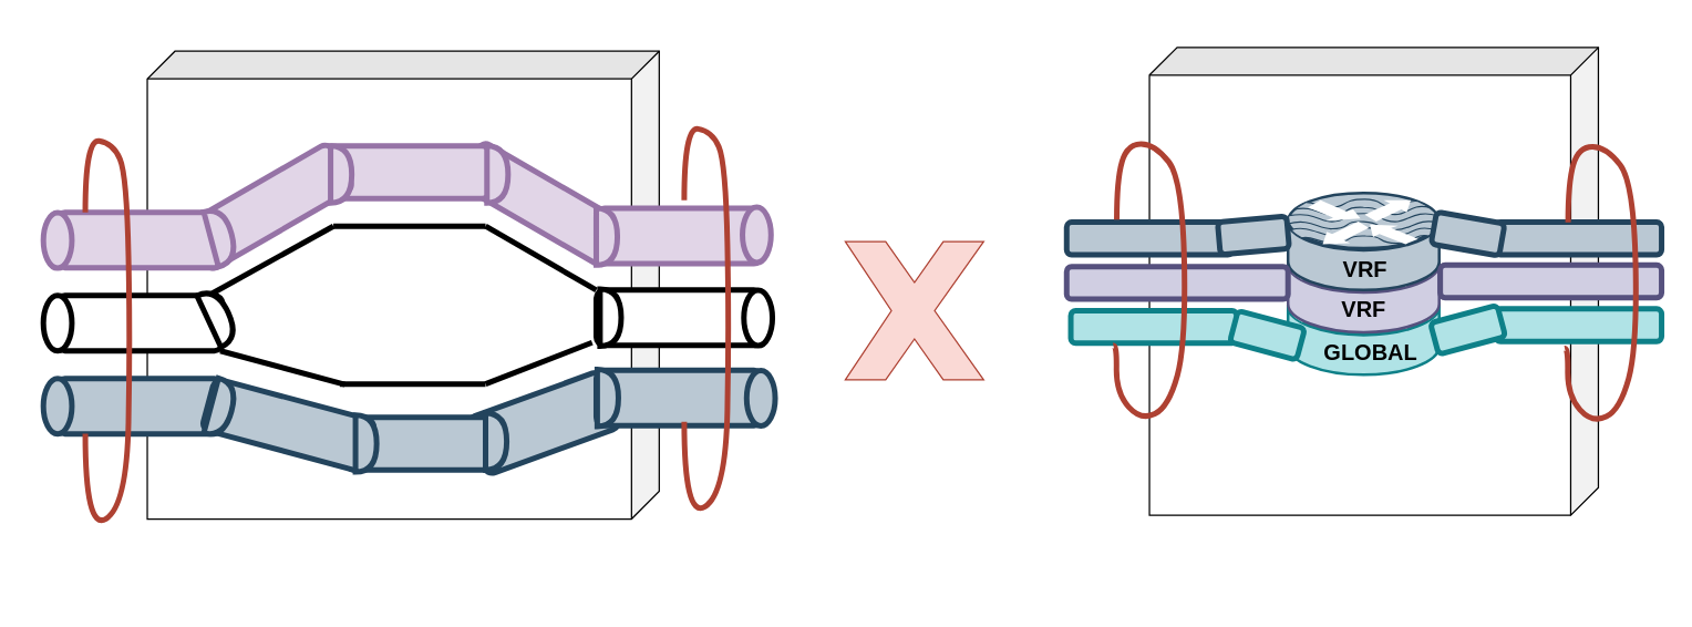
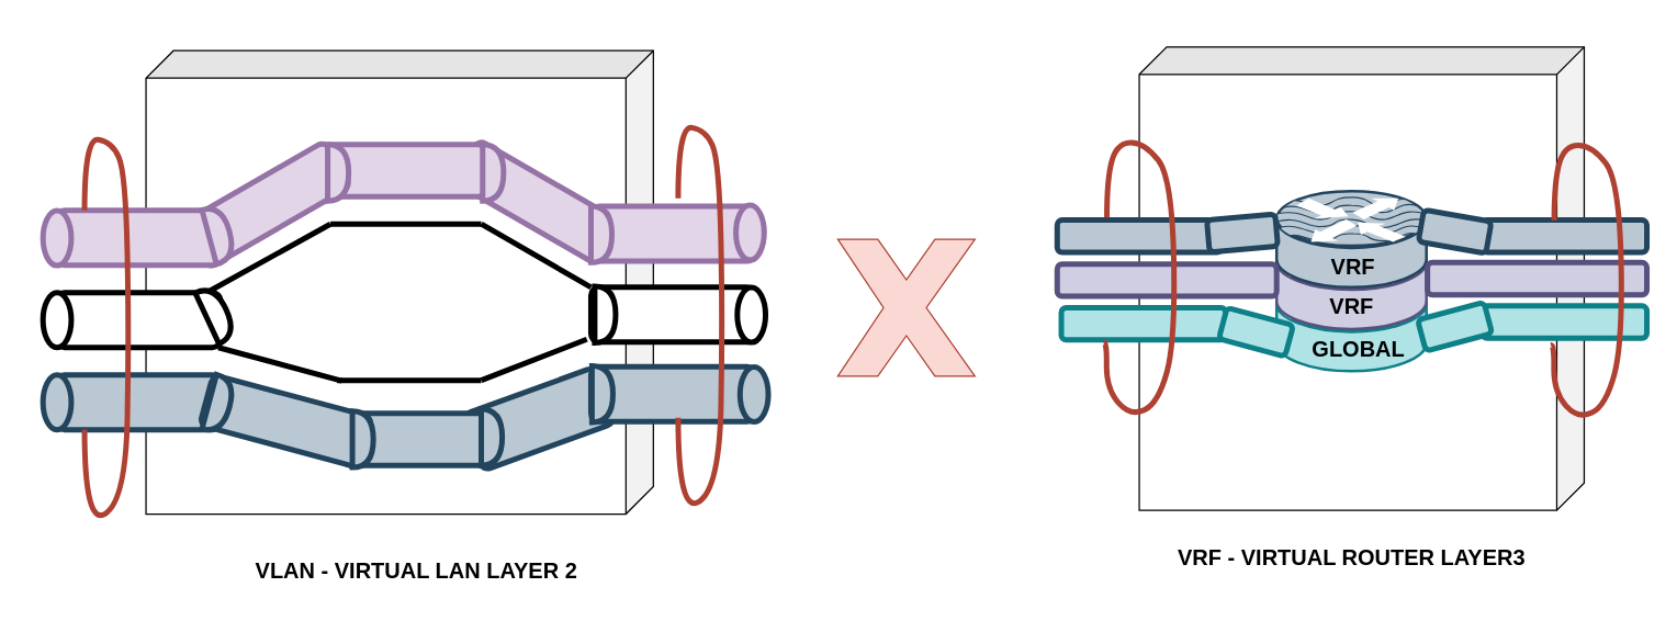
  <mxCell id="0" />
  <mxCell id="1" parent="0" />
  <mxCell id="2" value="" style="shape=cube;whiteSpace=wrap;html=1;boundedLbl=1;backgroundOutline=1;darkOpacity=0.05;darkOpacity2=0.1;rotation=90;" vertex="1" parent="1"><mxGeometry x="823.08" y="40.58" width="338" height="324.47" as="geometry" /></mxCell>
  <mxCell id="3" value="" style="shape=mxgraph.cisco.routers.netflow_router;html=1;pointerEvents=1;dashed=0;fillColor=#b0e3e6;strokeColor=#0e8088;strokeWidth=2;verticalLabelPosition=bottom;verticalAlign=top;align=center;outlineConnect=0;" vertex="1" parent="1"><mxGeometry x="930" y="200.23" width="110" height="70.06" as="geometry" /></mxCell>
  <mxCell id="4" value="" style="shape=mxgraph.cisco.routers.netflow_router;html=1;pointerEvents=1;dashed=0;fillColor=#d0cee2;strokeColor=#56517e;strokeWidth=2;verticalLabelPosition=bottom;verticalAlign=top;align=center;outlineConnect=0;" vertex="1" parent="1"><mxGeometry x="930" y="169.5" width="110" height="70.06" as="geometry" /></mxCell>
  <mxCell id="5" value="" style="shape=mxgraph.cisco.routers.netflow_router;html=1;pointerEvents=1;dashed=0;fillColor=#bac8d3;strokeColor=#23445d;strokeWidth=2;verticalLabelPosition=bottom;verticalAlign=top;align=center;outlineConnect=0;" vertex="1" parent="1"><mxGeometry x="930" y="139.01" width="110" height="70.06" as="geometry" /></mxCell>
  <mxCell id="6" value="" style="shape=cube;whiteSpace=wrap;html=1;boundedLbl=1;backgroundOutline=1;darkOpacity=0.05;darkOpacity2=0.1;rotation=90;" vertex="1" parent="1"><mxGeometry x="121.5" y="20.5" width="338" height="370" as="geometry" /></mxCell>
  <mxCell id="7" value="" style="rounded=1;whiteSpace=wrap;html=1;strokeWidth=4;rotation=30;fillColor=#e1d5e7;strokeColor=#9673a6;" vertex="1" parent="1"><mxGeometry x="331" y="129.07" width="120" height="35.8" as="geometry" /></mxCell>
  <mxCell id="8" value="" style="rounded=1;whiteSpace=wrap;html=1;strokeWidth=4;rotation=0;fillColor=#e1d5e7;strokeColor=#9673a6;" vertex="1" parent="1"><mxGeometry x="233" y="105" width="120" height="38" as="geometry" /></mxCell>
  <mxCell id="9" value="" style="rounded=1;whiteSpace=wrap;html=1;strokeWidth=4;rotation=-30;fillColor=#e1d5e7;strokeColor=#9673a6;" vertex="1" parent="1"><mxGeometry x="133.5" y="129.87" width="120" height="38" as="geometry" /></mxCell>
  <mxCell id="10" value="" style="rounded=1;whiteSpace=wrap;html=1;strokeWidth=4;rotation=-20;fillColor=#bac8d3;strokeColor=#23445d;" vertex="1" parent="1"><mxGeometry x="340.17" y="283.38" width="103.67" height="43.31" as="geometry" /></mxCell>
  <mxCell id="11" value="" style="rounded=1;whiteSpace=wrap;html=1;strokeWidth=4;rotation=0;fillColor=#bac8d3;strokeColor=#23445d;" vertex="1" parent="1"><mxGeometry x="249" y="301" width="111" height="38" as="geometry" /></mxCell>
  <mxCell id="12" value="" style="rounded=1;whiteSpace=wrap;html=1;strokeWidth=4;fillColor=#bac8d3;strokeColor=#23445d;" vertex="1" parent="1"><mxGeometry x="430" y="267" width="120" height="40" as="geometry" /></mxCell>
  <mxCell id="13" value="" style="shape=or;whiteSpace=wrap;html=1;rotation=0;strokeWidth=4;fillColor=#e1d5e7;strokeColor=#9673a6;" vertex="1" parent="1"><mxGeometry x="238" y="105" width="15.27" height="41.07" as="geometry" /></mxCell>
  <mxCell id="14" value="" style="shape=or;whiteSpace=wrap;html=1;rotation=0;strokeWidth=4;fillColor=#e1d5e7;strokeColor=#9673a6;" vertex="1" parent="1"><mxGeometry x="351" y="105" width="15.27" height="41.07" as="geometry" /></mxCell>
  <mxCell id="15" value="" style="rounded=1;whiteSpace=wrap;html=1;strokeWidth=4;" vertex="1" parent="1"><mxGeometry x="40" y="213" width="120" height="40" as="geometry" /></mxCell>
  <mxCell id="16" value="" style="ellipse;whiteSpace=wrap;html=1;rotation=-90;strokeWidth=4;" vertex="1" parent="1"><mxGeometry x="20.69" y="222.69" width="40" height="20.62" as="geometry" /></mxCell>
  <mxCell id="17" value="" style="shape=or;whiteSpace=wrap;html=1;rotation=-25;strokeWidth=4;" vertex="1" parent="1"><mxGeometry x="149.37" y="208" width="15.27" height="41.07" as="geometry" /></mxCell>
  <mxCell id="18" value="" style="endArrow=none;html=1;rounded=0;strokeWidth=4;" edge="1" parent="1"><mxGeometry width="50" height="50" relative="1" as="geometry"><mxPoint x="151.5" y="212" as="sourcePoint" /><mxPoint x="240" y="163" as="targetPoint" /></mxGeometry></mxCell>
  <mxCell id="19" value="" style="endArrow=none;html=1;rounded=0;strokeWidth=4;" edge="1" parent="1"><mxGeometry width="50" height="50" relative="1" as="geometry"><mxPoint x="240" y="163" as="sourcePoint" /><mxPoint x="350" y="163" as="targetPoint" /></mxGeometry></mxCell>
  <mxCell id="20" value="" style="endArrow=none;html=1;rounded=0;strokeWidth=4;entryX=0;entryY=0;entryDx=0;entryDy=0;" edge="1" parent="1" target="21"><mxGeometry width="50" height="50" relative="1" as="geometry"><mxPoint x="350" y="162.94" as="sourcePoint" /><mxPoint x="424.36" y="206.94" as="targetPoint" /></mxGeometry></mxCell>
  <mxCell id="21" value="" style="rounded=1;whiteSpace=wrap;html=1;strokeWidth=4;" vertex="1" parent="1"><mxGeometry x="430" y="209.07" width="120" height="40" as="geometry" /></mxCell>
  <mxCell id="22" value="" style="ellipse;whiteSpace=wrap;html=1;rotation=-90;strokeWidth=4;" vertex="1" parent="1"><mxGeometry x="527" y="218.94" width="40" height="20.62" as="geometry" /></mxCell>
  <mxCell id="23" value="" style="shape=or;whiteSpace=wrap;html=1;rotation=0;strokeWidth=4;fillColor=#bac8d3;strokeColor=#23445d;" vertex="1" parent="1"><mxGeometry x="430.73" y="266.47" width="15.27" height="41.07" as="geometry" /></mxCell>
  <mxCell id="24" value="" style="rounded=1;whiteSpace=wrap;html=1;strokeWidth=4;fillColor=#bac8d3;strokeColor=#23445d;" vertex="1" parent="1"><mxGeometry x="40" y="273" width="120" height="40" as="geometry" /></mxCell>
  <mxCell id="25" value="" style="ellipse;whiteSpace=wrap;html=1;rotation=-90;strokeWidth=4;fillColor=#bac8d3;strokeColor=#23445d;" vertex="1" parent="1"><mxGeometry x="20.69" y="282.69" width="40" height="20.62" as="geometry" /></mxCell>
  <mxCell id="26" value="" style="rounded=1;whiteSpace=wrap;html=1;strokeWidth=4;rotation=15;fillColor=#bac8d3;strokeColor=#23445d;" vertex="1" parent="1"><mxGeometry x="147.5" y="287.69" width="120" height="38" as="geometry" /></mxCell>
  <mxCell id="27" value="" style="shape=or;whiteSpace=wrap;html=1;rotation=15;strokeWidth=4;fillColor=#bac8d3;strokeColor=#23445d;" vertex="1" parent="1"><mxGeometry x="151.37" y="273.93" width="15.27" height="41.07" as="geometry" /></mxCell>
  <mxCell id="28" value="" style="endArrow=none;html=1;rounded=0;strokeWidth=4;" edge="1" parent="1"><mxGeometry width="50" height="50" relative="1" as="geometry"><mxPoint x="158.27" y="253" as="sourcePoint" /><mxPoint x="248.27" y="277.37" as="targetPoint" /></mxGeometry></mxCell>
  <mxCell id="29" value="" style="shape=or;whiteSpace=wrap;html=1;rotation=0;strokeWidth=4;fillColor=#bac8d3;strokeColor=#23445d;" vertex="1" parent="1"><mxGeometry x="256" y="299.47" width="15.27" height="41.07" as="geometry" /></mxCell>
  <mxCell id="30" value="" style="ellipse;whiteSpace=wrap;html=1;rotation=-90;strokeWidth=4;fillColor=#bac8d3;strokeColor=#23445d;" vertex="1" parent="1"><mxGeometry x="529" y="276.94" width="40" height="20.62" as="geometry" /></mxCell>
  <mxCell id="31" value="" style="shape=or;whiteSpace=wrap;html=1;rotation=0;strokeWidth=4;" vertex="1" parent="1"><mxGeometry x="432.73" y="208.47" width="15.27" height="41.07" as="geometry" /></mxCell>
  <mxCell id="32" value="" style="shape=or;whiteSpace=wrap;html=1;rotation=0;strokeWidth=4;fillColor=#bac8d3;strokeColor=#23445d;" vertex="1" parent="1"><mxGeometry x="350" y="298" width="15.27" height="41.07" as="geometry" /></mxCell>
  <mxCell id="33" value="" style="endArrow=none;html=1;rounded=0;strokeWidth=4;" edge="1" parent="1"><mxGeometry width="50" height="50" relative="1" as="geometry"><mxPoint x="244.81" y="276.94" as="sourcePoint" /><mxPoint x="350" y="277" as="targetPoint" /></mxGeometry></mxCell>
  <mxCell id="34" value="" style="endArrow=none;html=1;rounded=0;strokeWidth=4;entryX=-0.375;entryY=0.938;entryDx=0;entryDy=0;entryPerimeter=0;" edge="1" parent="1" target="31"><mxGeometry width="50" height="50" relative="1" as="geometry"><mxPoint x="350" y="276.94" as="sourcePoint" /><mxPoint x="430" y="243.07" as="targetPoint" /></mxGeometry></mxCell>
  <mxCell id="35" value="" style="rounded=1;whiteSpace=wrap;html=1;strokeWidth=4;fillColor=#e1d5e7;strokeColor=#9673a6;" vertex="1" parent="1"><mxGeometry x="40" y="153" width="120" height="40" as="geometry" /></mxCell>
  <mxCell id="36" value="" style="rounded=1;whiteSpace=wrap;html=1;strokeWidth=4;fillColor=#e1d5e7;strokeColor=#9673a6;" vertex="1" parent="1"><mxGeometry x="430" y="150" width="120" height="40" as="geometry" /></mxCell>
  <mxCell id="37" value="" style="ellipse;whiteSpace=wrap;html=1;rotation=-90;strokeWidth=4;fillColor=#e1d5e7;strokeColor=#9673a6;" vertex="1" parent="1"><mxGeometry x="20.69" y="162.94" width="40" height="20.62" as="geometry" /></mxCell>
  <mxCell id="38" value="" style="shape=or;whiteSpace=wrap;html=1;rotation=-15;strokeWidth=4;fillColor=#e1d5e7;strokeColor=#9673a6;" vertex="1" parent="1"><mxGeometry x="151.37" y="150" width="15.27" height="41.07" as="geometry" /></mxCell>
  <mxCell id="39" value="" style="shape=or;whiteSpace=wrap;html=1;rotation=0;strokeWidth=4;fillColor=#e1d5e7;strokeColor=#9673a6;" vertex="1" parent="1"><mxGeometry x="430" y="150" width="15.27" height="41.07" as="geometry" /></mxCell>
  <mxCell id="40" value="" style="ellipse;whiteSpace=wrap;html=1;rotation=-90;strokeWidth=4;fillColor=#e1d5e7;strokeColor=#9673a6;" vertex="1" parent="1"><mxGeometry x="526" y="158.94" width="40" height="20.62" as="geometry" /></mxCell>
+ <mxCell id="41" value="VRF - VIRTUAL ROUTER LAYER3" style="text;html=1;strokeColor=none;fillColor=none;align=center;verticalAlign=middle;whiteSpace=wrap;rounded=0;fontSize=16;fontStyle=1" vertex="1" parent="1"><mxGeometry x="855" y="390.5" width="260" height="30" as="geometry" /></mxCell>
  <mxCell id="42" value="VRF" style="text;html=1;strokeColor=none;fillColor=none;align=center;verticalAlign=middle;whiteSpace=wrap;rounded=0;fontSize=16;fontStyle=1" vertex="1" parent="1"><mxGeometry x="901" y="179.23" width="170" height="30" as="geometry" /></mxCell>
  <mxCell id="43" value="VRF" style="text;html=1;strokeColor=none;fillColor=none;align=center;verticalAlign=middle;whiteSpace=wrap;rounded=0;fontSize=16;fontStyle=1" vertex="1" parent="1"><mxGeometry x="900" y="208" width="170" height="30" as="geometry" /></mxCell>
  <mxCell id="44" value="GLOBAL" style="text;html=1;strokeColor=none;fillColor=none;align=center;verticalAlign=middle;whiteSpace=wrap;rounded=0;fontSize=16;fontStyle=1" vertex="1" parent="1"><mxGeometry x="905" y="239.23" width="170" height="30" as="geometry" /></mxCell>
  <mxCell id="45" value="" style="rounded=1;whiteSpace=wrap;html=1;strokeWidth=4;fillColor=#bac8d3;strokeColor=#23445d;" vertex="1" parent="1"><mxGeometry x="770" y="160.06" width="120" height="23.5" as="geometry" /></mxCell>
  <mxCell id="46" value="" style="rounded=1;whiteSpace=wrap;html=1;strokeWidth=4;fillColor=#d0cee2;strokeColor=#56517e;" vertex="1" parent="1"><mxGeometry x="770" y="192.19" width="160" height="23.5" as="geometry" /></mxCell>
  <mxCell id="47" value="" style="rounded=1;whiteSpace=wrap;html=1;strokeWidth=4;fillColor=#b0e3e6;strokeColor=#0e8088;" vertex="1" parent="1"><mxGeometry x="773" y="224" width="120" height="23.5" as="geometry" /></mxCell>
  <mxCell id="48" value="" style="rounded=1;whiteSpace=wrap;html=1;strokeWidth=4;rotation=-5;fillColor=#bac8d3;strokeColor=#23445d;" vertex="1" parent="1"><mxGeometry x="880" y="157.78" width="50" height="23.5" as="geometry" /></mxCell>
  <mxCell id="49" value="" style="rounded=1;whiteSpace=wrap;html=1;strokeWidth=4;rotation=15;fillColor=#b0e3e6;strokeColor=#0e8088;" vertex="1" parent="1"><mxGeometry x="890" y="230" width="50" height="23.5" as="geometry" /></mxCell>
  <mxCell id="50" value="" style="curved=1;endArrow=none;html=1;rounded=0;endFill=0;fillColor=#fad9d5;strokeColor=#ae4132;strokeWidth=4;" edge="1" parent="1"><mxGeometry width="50" height="50" relative="1" as="geometry"><mxPoint x="806.21" y="158.16" as="sourcePoint" /><mxPoint x="803.79" y="249.16" as="targetPoint" /><Array as="points"><mxPoint x="806.21" y="129.16" /><mxPoint x="813.79" y="103.47" /><mxPoint x="833.79" y="103.47" /><mxPoint x="853.79" y="129.47" /><mxPoint x="856.21" y="248.16" /><mxPoint x="843.79" y="293.47" /><mxPoint x="823.79" y="303.47" /><mxPoint x="805.79" y="283.47" /><mxPoint x="806.21" y="248.66" /></Array></mxGeometry></mxCell>
  <mxCell id="51" value="" style="curved=1;endArrow=none;html=1;rounded=0;endFill=0;fillColor=#fad9d5;strokeColor=#ae4132;strokeWidth=4;" edge="1" parent="1"><mxGeometry width="50" height="50" relative="1" as="geometry"><mxPoint x="493.58" y="144.15" as="sourcePoint" /><mxPoint x="493.58" y="304.15" as="targetPoint" /><Array as="points"><mxPoint x="493.58" y="91.15" /><mxPoint x="513.58" y="94.15" /><mxPoint x="523.58" y="116.94" /><mxPoint x="526" y="235.63" /><mxPoint x="523.58" y="356.25" /><mxPoint x="493.58" y="374.85" /></Array></mxGeometry></mxCell>
  <mxCell id="52" value="" style="rounded=1;whiteSpace=wrap;html=1;strokeWidth=4;fillColor=#b0e3e6;strokeColor=#0e8088;" vertex="1" parent="1"><mxGeometry x="1080" y="222.69" width="120" height="23.5" as="geometry" /></mxCell>
  <mxCell id="53" value="" style="rounded=1;whiteSpace=wrap;html=1;strokeWidth=4;fillColor=#d0cee2;strokeColor=#56517e;" vertex="1" parent="1"><mxGeometry x="1040" y="191.07" width="160" height="23.5" as="geometry" /></mxCell>
  <mxCell id="54" value="" style="rounded=1;whiteSpace=wrap;html=1;strokeWidth=4;fillColor=#bac8d3;strokeColor=#23445d;" vertex="1" parent="1"><mxGeometry x="1080" y="160.06" width="120" height="23.5" as="geometry" /></mxCell>
  <mxCell id="55" value="" style="rounded=1;whiteSpace=wrap;html=1;strokeWidth=4;rotation=10;fillColor=#bac8d3;strokeColor=#23445d;" vertex="1" parent="1"><mxGeometry x="1035" y="156.73" width="50" height="23.5" as="geometry" /></mxCell>
  <mxCell id="56" value="" style="rounded=1;whiteSpace=wrap;html=1;strokeWidth=4;rotation=-15;fillColor=#b0e3e6;strokeColor=#0e8088;" vertex="1" parent="1"><mxGeometry x="1035" y="226.04" width="50" height="23.5" as="geometry" /></mxCell>
  <mxCell id="57" value="" style="curved=1;endArrow=none;html=1;rounded=0;endFill=0;fillColor=#fad9d5;strokeColor=#ae4132;strokeWidth=4;" edge="1" parent="1"><mxGeometry width="50" height="50" relative="1" as="geometry"><mxPoint x="1132.42" y="160.19" as="sourcePoint" /><mxPoint x="1130" y="251.19" as="targetPoint" /><Array as="points"><mxPoint x="1132.42" y="131.19" /><mxPoint x="1140" y="105.5" /><mxPoint x="1160" y="105.5" /><mxPoint x="1180" y="131.5" /><mxPoint x="1182.42" y="250.19" /><mxPoint x="1170" y="295.5" /><mxPoint x="1150" y="305.5" /><mxPoint x="1132" y="285.5" /><mxPoint x="1132.42" y="250.69" /></Array></mxGeometry></mxCell>
  <mxCell id="58" value="" style="curved=1;endArrow=none;html=1;rounded=0;endFill=0;fillColor=#fad9d5;strokeColor=#ae4132;strokeWidth=4;" edge="1" parent="1"><mxGeometry width="50" height="50" relative="1" as="geometry"><mxPoint x="60.69" y="152.9" as="sourcePoint" /><mxPoint x="60.69" y="312.9" as="targetPoint" /><Array as="points"><mxPoint x="60.69" y="99.9" /><mxPoint x="80.69" y="102.9" /><mxPoint x="90.69" y="125.69" /><mxPoint x="93.11" y="244.38" /><mxPoint x="90.69" y="365" /><mxPoint x="60.69" y="383.6" /></Array></mxGeometry></mxCell>
  <mxCell id="59" value="" style="verticalLabelPosition=bottom;verticalAlign=top;html=1;shape=mxgraph.basic.x;fillColor=#fad9d5;strokeColor=#ae4132;" vertex="1" parent="1"><mxGeometry x="610" y="174" width="100" height="100" as="geometry" /></mxCell>
+ <mxCell id="60" value="&lt;div&gt;VLAN - VIRTUAL LAN LAYER 2&lt;/div&gt;" style="text;html=1;strokeColor=none;fillColor=none;align=center;verticalAlign=middle;whiteSpace=wrap;rounded=0;fontSize=16;fontStyle=1" vertex="1" parent="1"><mxGeometry x="173" y="400.5" width="260" height="30" as="geometry" /></mxCell>
